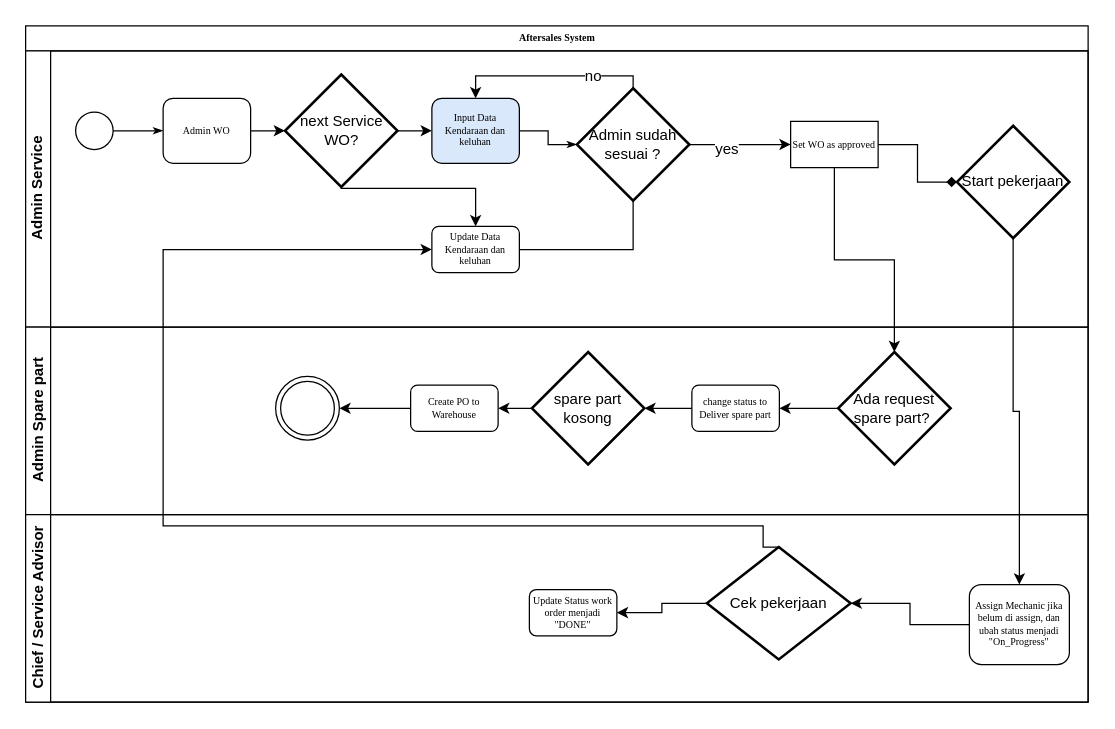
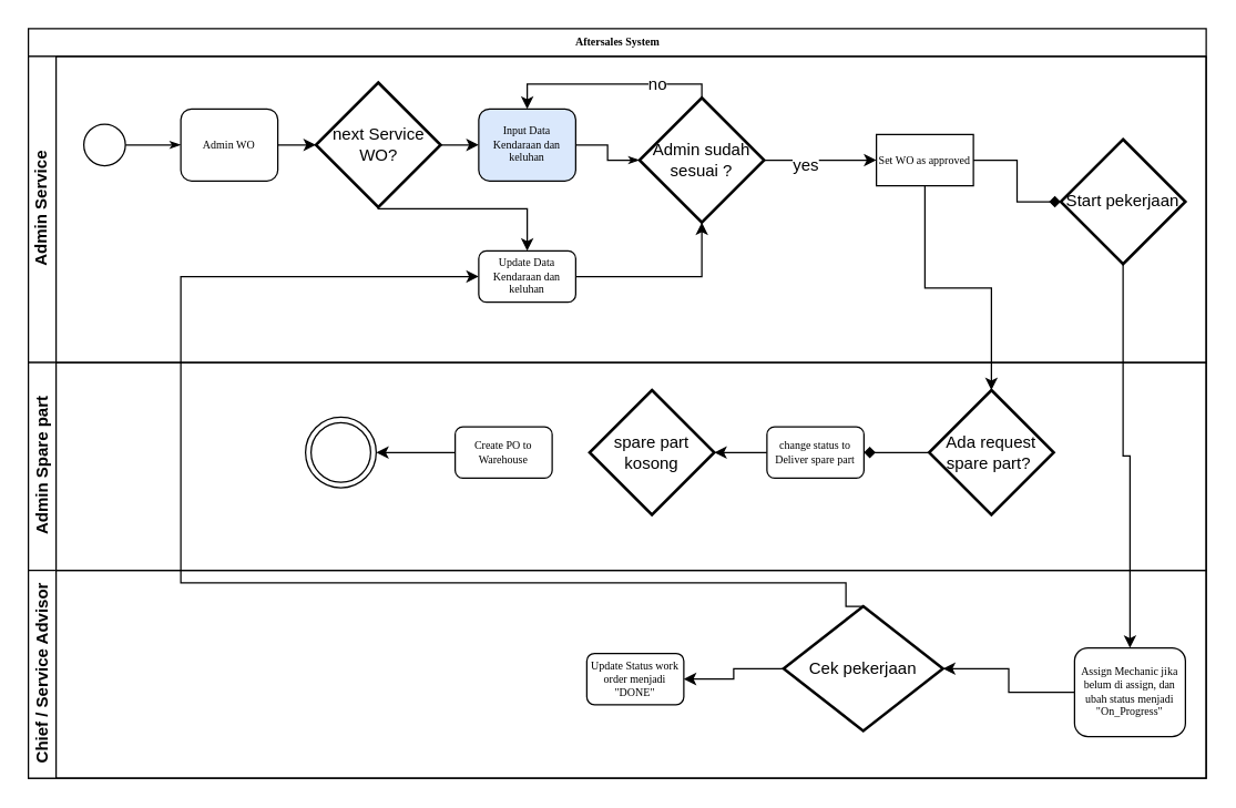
  <mxCell id="0" />
  <mxCell id="1" parent="0" />
  <mxCell id="2" value="Aftersales System" style="swimlane;html=1;childLayout=stackLayout;horizontal=1;startSize=20;horizontalStack=0;rounded=0;shadow=0;labelBackgroundColor=none;strokeColor=#000000;strokeWidth=1;fillColor=#ffffff;fontFamily=Verdana;fontSize=8;fontColor=#000000;align=center;" parent="1" vertex="1"><mxGeometry x="20" y="20" width="850" height="541" as="geometry" /></mxCell>
  <mxCell id="3" style="edgeStyle=orthogonalEdgeStyle;rounded=0;orthogonalLoop=1;jettySize=auto;html=1;entryX=0.5;entryY=0;entryDx=0;entryDy=0;entryPerimeter=0;" edge="1" parent="2" source="10" target="28"><mxGeometry relative="1" as="geometry" /></mxCell>
  <mxCell id="4" style="edgeStyle=orthogonalEdgeStyle;rounded=0;orthogonalLoop=1;jettySize=auto;html=1;entryX=0.5;entryY=0;entryDx=0;entryDy=0;" edge="1" parent="2" source="19" target="39"><mxGeometry relative="1" as="geometry" /></mxCell>
  <mxCell id="5" style="edgeStyle=orthogonalEdgeStyle;rounded=0;orthogonalLoop=1;jettySize=auto;html=1;entryX=0;entryY=0.5;entryDx=0;entryDy=0;exitX=0.5;exitY=0;exitDx=0;exitDy=0;exitPerimeter=0;" edge="1" parent="2" source="41" target="18"><mxGeometry relative="1" as="geometry"><Array as="points"><mxPoint x="590" y="400" /><mxPoint x="110" y="400" /><mxPoint x="110" y="179" /></Array></mxGeometry></mxCell>
  <mxCell id="6" value="Admin Service" style="swimlane;html=1;startSize=20;horizontal=0;" parent="2" vertex="1"><mxGeometry y="20" width="850" height="221" as="geometry"><mxRectangle y="20" width="680" height="100" as="alternateBounds" /></mxGeometry></mxCell>
  <mxCell id="7" style="edgeStyle=orthogonalEdgeStyle;rounded=0;html=1;labelBackgroundColor=none;startArrow=none;startFill=0;startSize=5;endArrow=classicThin;endFill=1;endSize=5;jettySize=auto;orthogonalLoop=1;strokeColor=#000000;strokeWidth=1;fontFamily=Verdana;fontSize=8;fontColor=#000000;entryX=0;entryY=0.5;entryDx=0;entryDy=0;" parent="6" source="8" target="22" edge="1"><mxGeometry relative="1" as="geometry"><mxPoint x="170" y="64" as="targetPoint" /></mxGeometry></mxCell>
  <mxCell id="8" value="" style="ellipse;whiteSpace=wrap;html=1;rounded=0;shadow=0;labelBackgroundColor=none;strokeColor=#000000;strokeWidth=1;fillColor=#ffffff;fontFamily=Verdana;fontSize=8;fontColor=#000000;align=center;" parent="6" vertex="1"><mxGeometry x="40" y="49" width="30" height="30" as="geometry" /></mxCell>
  <mxCell id="9" value="Input Data Kendaraan dan keluhan" style="rounded=1;whiteSpace=wrap;html=1;shadow=0;labelBackgroundColor=none;strokeColor=#000000;strokeWidth=1;fillColor=#dae8fc;fontFamily=Verdana;fontSize=8;fontColor=#000000;align=center;" parent="6" vertex="1"><mxGeometry x="325" y="38" width="70" height="52" as="geometry" /></mxCell>
  <mxCell id="10" value="Set WO as approved" style="whiteSpace=wrap;html=1;shadow=0;labelBackgroundColor=none;strokeColor=#000000;strokeWidth=1;fillColor=#ffffff;fontFamily=Verdana;fontSize=8;fontColor=#000000;align=center;rounded=0;" parent="6" vertex="1"><mxGeometry x="612" y="56.5" width="70" height="37" as="geometry" /></mxCell>
  <mxCell id="11" style="edgeStyle=orthogonalEdgeStyle;rounded=0;html=1;labelBackgroundColor=none;startArrow=none;startFill=0;startSize=5;endArrow=classicThin;endFill=1;endSize=5;jettySize=auto;orthogonalLoop=1;strokeColor=#000000;strokeWidth=1;fontFamily=Verdana;fontSize=8;fontColor=#000000;entryX=0;entryY=0.5;entryDx=0;entryDy=0;entryPerimeter=0;" parent="6" source="9" target="16" edge="1"><mxGeometry relative="1" as="geometry"><mxPoint x="425" y="100" as="targetPoint" /></mxGeometry></mxCell>
  <mxCell id="12" style="edgeStyle=orthogonalEdgeStyle;rounded=0;orthogonalLoop=1;jettySize=auto;html=1;entryX=0.5;entryY=0;entryDx=0;entryDy=0;exitX=0.5;exitY=0;exitDx=0;exitDy=0;exitPerimeter=0;" edge="1" parent="6" source="16" target="9"><mxGeometry relative="1" as="geometry"><Array as="points"><mxPoint x="486" y="20" /><mxPoint x="360" y="20" /></Array></mxGeometry></mxCell>
  <mxCell id="13" value="no" style="text;html=1;resizable=0;points=[];align=center;verticalAlign=middle;labelBackgroundColor=#ffffff;" vertex="1" connectable="0" parent="12"><mxGeometry x="-0.443" relative="1" as="geometry"><mxPoint as="offset" /></mxGeometry></mxCell>
  <mxCell id="14" style="edgeStyle=orthogonalEdgeStyle;rounded=0;orthogonalLoop=1;jettySize=auto;html=1;entryX=0;entryY=0.5;entryDx=0;entryDy=0;" edge="1" parent="6" source="16" target="10"><mxGeometry relative="1" as="geometry" /></mxCell>
  <mxCell id="15" value="yes" style="text;html=1;resizable=0;points=[];align=center;verticalAlign=middle;labelBackgroundColor=#ffffff;" vertex="1" connectable="0" parent="14"><mxGeometry x="-0.289" y="-3" relative="1" as="geometry"><mxPoint as="offset" /></mxGeometry></mxCell>
  <mxCell id="16" value="Admin sudah sesuai ?" style="strokeWidth=2;html=1;shape=mxgraph.flowchart.decision;whiteSpace=wrap;" vertex="1" parent="6"><mxGeometry x="441" y="30" width="90" height="90" as="geometry" /></mxCell>
- <mxCell id="17" style="edgeStyle=orthogonalEdgeStyle;rounded=0;orthogonalLoop=1;jettySize=auto;html=1;entryX=0.5;entryY=1;entryDx=0;entryDy=0;entryPerimeter=0;endArrow=none;" edge="1" parent="6" source="18" target="16"><mxGeometry relative="1" as="geometry" /></mxCell>
+ <mxCell id="17" style="edgeStyle=orthogonalEdgeStyle;rounded=0;orthogonalLoop=1;jettySize=auto;html=1;entryX=0.5;entryY=1;entryDx=0;entryDy=0;entryPerimeter=0;" edge="1" parent="6" source="18" target="16"><mxGeometry relative="1" as="geometry" /></mxCell>
  <mxCell id="18" value="Update Data Kendaraan dan keluhan" style="rounded=1;whiteSpace=wrap;html=1;shadow=0;labelBackgroundColor=none;strokeColor=#000000;strokeWidth=1;fillColor=#ffffff;fontFamily=Verdana;fontSize=8;fontColor=#000000;align=center;" vertex="1" parent="6"><mxGeometry x="325" y="140.5" width="70" height="37" as="geometry" /></mxCell>
  <mxCell id="19" value="Start pekerjaan" style="strokeWidth=2;html=1;shape=mxgraph.flowchart.decision;whiteSpace=wrap;" vertex="1" parent="6"><mxGeometry x="745" y="60" width="90" height="90" as="geometry" /></mxCell>
  <mxCell id="20" style="edgeStyle=orthogonalEdgeStyle;rounded=0;orthogonalLoop=1;jettySize=auto;html=1;entryX=0;entryY=0.5;entryDx=0;entryDy=0;entryPerimeter=0;endArrow=diamond;" edge="1" parent="6" source="10" target="19"><mxGeometry relative="1" as="geometry"><mxPoint x="745" y="37" as="targetPoint" /></mxGeometry></mxCell>
  <mxCell id="21" value="" style="edgeStyle=orthogonalEdgeStyle;rounded=0;orthogonalLoop=1;jettySize=auto;html=1;" edge="1" parent="6" source="22" target="25"><mxGeometry relative="1" as="geometry" /></mxCell>
  <mxCell id="22" value="Admin WO" style="rounded=1;whiteSpace=wrap;html=1;shadow=0;labelBackgroundColor=none;strokeColor=#000000;strokeWidth=1;fillColor=#ffffff;fontFamily=Verdana;fontSize=8;fontColor=#000000;align=center;" vertex="1" parent="6"><mxGeometry x="110" y="38" width="70" height="52" as="geometry" /></mxCell>
  <mxCell id="23" style="edgeStyle=orthogonalEdgeStyle;rounded=0;orthogonalLoop=1;jettySize=auto;html=1;" edge="1" parent="6" source="25" target="18"><mxGeometry relative="1" as="geometry"><Array as="points"><mxPoint x="253" y="110" /><mxPoint x="360" y="110" /></Array></mxGeometry></mxCell>
  <mxCell id="24" value="" style="edgeStyle=orthogonalEdgeStyle;rounded=0;orthogonalLoop=1;jettySize=auto;html=1;" edge="1" parent="6" source="25" target="9"><mxGeometry relative="1" as="geometry" /></mxCell>
  <mxCell id="25" value="next Service WO?" style="strokeWidth=2;html=1;shape=mxgraph.flowchart.decision;whiteSpace=wrap;" vertex="1" parent="6"><mxGeometry x="207.5" y="19" width="90" height="90" as="geometry" /></mxCell>
  <mxCell id="26" value="Admin Spare part" style="swimlane;html=1;startSize=20;horizontal=0;" parent="2" vertex="1"><mxGeometry y="241" width="850" height="150" as="geometry" /></mxCell>
- <mxCell id="27" style="edgeStyle=orthogonalEdgeStyle;rounded=0;orthogonalLoop=1;jettySize=auto;html=1;entryX=1;entryY=0.5;entryDx=0;entryDy=0;" edge="1" parent="26" source="28" target="30"><mxGeometry relative="1" as="geometry" /></mxCell>
+ <mxCell id="27" style="edgeStyle=orthogonalEdgeStyle;rounded=0;orthogonalLoop=1;jettySize=auto;html=1;entryX=1;entryY=0.5;entryDx=0;entryDy=0;endArrow=diamond;" edge="1" parent="26" source="28" target="30"><mxGeometry relative="1" as="geometry" /></mxCell>
  <mxCell id="28" value="Ada request spare part?&amp;nbsp;" style="strokeWidth=2;html=1;shape=mxgraph.flowchart.decision;whiteSpace=wrap;" vertex="1" parent="26"><mxGeometry x="650" y="20" width="90" height="90" as="geometry" /></mxCell>
  <mxCell id="29" style="edgeStyle=orthogonalEdgeStyle;rounded=0;orthogonalLoop=1;jettySize=auto;html=1;" edge="1" parent="26" source="30" target="32"><mxGeometry relative="1" as="geometry" /></mxCell>
  <mxCell id="30" value="change status to Deliver spare part" style="rounded=1;whiteSpace=wrap;html=1;shadow=0;labelBackgroundColor=none;strokeColor=#000000;strokeWidth=1;fillColor=#ffffff;fontFamily=Verdana;fontSize=8;fontColor=#000000;align=center;" vertex="1" parent="26"><mxGeometry x="533" y="46.5" width="70" height="37" as="geometry" /></mxCell>
- <mxCell id="31" value="" style="edgeStyle=orthogonalEdgeStyle;rounded=0;orthogonalLoop=1;jettySize=auto;html=1;" edge="1" parent="26" source="32" target="34"><mxGeometry relative="1" as="geometry" /></mxCell>
  <mxCell id="32" value="spare part kosong" style="strokeWidth=2;html=1;shape=mxgraph.flowchart.decision;whiteSpace=wrap;" vertex="1" parent="26"><mxGeometry x="405" y="20" width="90" height="90" as="geometry" /></mxCell>
  <mxCell id="33" value="" style="edgeStyle=orthogonalEdgeStyle;rounded=0;orthogonalLoop=1;jettySize=auto;html=1;" edge="1" parent="26" source="34" target="35"><mxGeometry relative="1" as="geometry" /></mxCell>
  <mxCell id="34" value="Create PO to Warehouse" style="rounded=1;whiteSpace=wrap;html=1;shadow=0;labelBackgroundColor=none;strokeColor=#000000;strokeWidth=1;fillColor=#ffffff;fontFamily=Verdana;fontSize=8;fontColor=#000000;align=center;" vertex="1" parent="26"><mxGeometry x="308" y="46.5" width="70" height="37" as="geometry" /></mxCell>
  <mxCell id="35" value="" style="ellipse;shape=doubleEllipse;whiteSpace=wrap;html=1;aspect=fixed;" vertex="1" parent="26"><mxGeometry x="200" y="39.5" width="51" height="51" as="geometry" /></mxCell>
  <mxCell id="36" value="Chief / Service Advisor" style="swimlane;html=1;startSize=20;horizontal=0;" parent="2" vertex="1"><mxGeometry y="391" width="850" height="150" as="geometry" /></mxCell>
  <mxCell id="37" value="Update Status work order menjadi &quot;DONE&quot;" style="rounded=1;whiteSpace=wrap;html=1;shadow=0;labelBackgroundColor=none;strokeColor=#000000;strokeWidth=1;fillColor=#ffffff;fontFamily=Verdana;fontSize=8;fontColor=#000000;align=center;" vertex="1" parent="36"><mxGeometry x="403" y="60.0" width="70" height="37" as="geometry" /></mxCell>
  <mxCell id="38" style="edgeStyle=orthogonalEdgeStyle;rounded=0;orthogonalLoop=1;jettySize=auto;html=1;entryX=1;entryY=0.5;entryDx=0;entryDy=0;entryPerimeter=0;" edge="1" parent="36" source="39" target="41"><mxGeometry relative="1" as="geometry" /></mxCell>
  <mxCell id="39" value="Assign Mechanic jika belum di assign, dan ubah status menjadi &quot;On_Progress&quot;" style="rounded=1;whiteSpace=wrap;html=1;shadow=0;labelBackgroundColor=none;strokeColor=#000000;strokeWidth=1;fillColor=#ffffff;fontFamily=Verdana;fontSize=8;fontColor=#000000;align=center;" vertex="1" parent="36"><mxGeometry x="755" y="56" width="80" height="64" as="geometry" /></mxCell>
  <mxCell id="40" value="" style="edgeStyle=orthogonalEdgeStyle;rounded=0;orthogonalLoop=1;jettySize=auto;html=1;entryX=1;entryY=0.5;entryDx=0;entryDy=0;" edge="1" parent="36" source="41" target="37"><mxGeometry relative="1" as="geometry"><mxPoint x="465" y="71" as="targetPoint" /></mxGeometry></mxCell>
  <mxCell id="41" value="Cek pekerjaan" style="strokeWidth=2;html=1;shape=mxgraph.flowchart.decision;whiteSpace=wrap;" vertex="1" parent="36"><mxGeometry x="545" y="26" width="115" height="90" as="geometry" /></mxCell>
